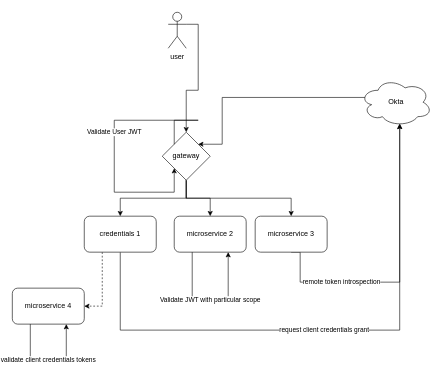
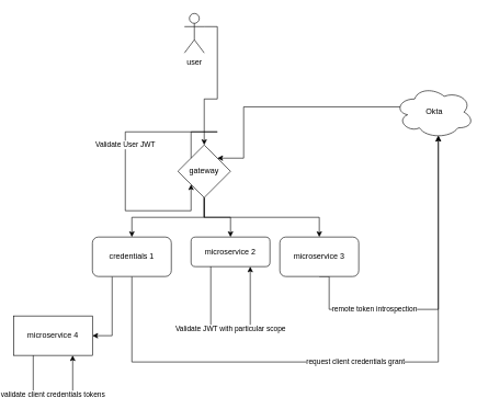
  <mxCell id="0" />
  <mxCell id="1" parent="0" />
  <mxCell id="2" style="edgeStyle=orthogonalEdgeStyle;rounded=0;orthogonalLoop=1;jettySize=auto;html=1;exitX=1;exitY=0.333;exitDx=0;exitDy=0;exitPerimeter=0;entryX=0.5;entryY=0;entryDx=0;entryDy=0;" edge="1" parent="1" source="3" target="7"><mxGeometry relative="1" as="geometry" /></mxCell>
  <mxCell id="3" value="user" style="shape=umlActor;verticalLabelPosition=bottom;verticalAlign=top;html=1;outlineConnect=0;" parent="1" vertex="1"><mxGeometry x="280" y="20" width="30" height="60" as="geometry" /></mxCell>
  <mxCell id="4" style="edgeStyle=orthogonalEdgeStyle;rounded=0;orthogonalLoop=1;jettySize=auto;html=1;exitX=0.5;exitY=1;exitDx=0;exitDy=0;" parent="1" source="7" target="10" edge="1"><mxGeometry relative="1" as="geometry" /></mxCell>
  <mxCell id="5" style="edgeStyle=orthogonalEdgeStyle;rounded=0;orthogonalLoop=1;jettySize=auto;html=1;exitX=0.5;exitY=1;exitDx=0;exitDy=0;" parent="1" source="7" target="11" edge="1"><mxGeometry relative="1" as="geometry" /></mxCell>
  <mxCell id="6" style="edgeStyle=orthogonalEdgeStyle;rounded=0;orthogonalLoop=1;jettySize=auto;html=1;exitX=0.5;exitY=1;exitDx=0;exitDy=0;" parent="1" source="7" target="13" edge="1"><mxGeometry relative="1" as="geometry" /></mxCell>
  <mxCell id="7" value="gateway" style="rhombus;whiteSpace=wrap;html=1;" parent="1" vertex="1"><mxGeometry x="270" y="220" width="80" height="80" as="geometry" /></mxCell>
  <mxCell id="8" value="request client credentials grant" style="edgeStyle=orthogonalEdgeStyle;rounded=0;orthogonalLoop=1;jettySize=auto;html=1;exitX=0.5;exitY=1;exitDx=0;exitDy=0;entryX=0.55;entryY=0.95;entryDx=0;entryDy=0;entryPerimeter=0;" parent="1" source="10" target="16" edge="1"><mxGeometry relative="1" as="geometry"><Array as="points"><mxPoint x="200" y="550" /><mxPoint x="666" y="550" /></Array></mxGeometry></mxCell>
- <mxCell id="9" style="edgeStyle=orthogonalEdgeStyle;rounded=0;orthogonalLoop=1;jettySize=auto;html=1;exitX=0.25;exitY=1;exitDx=0;exitDy=0;entryX=1;entryY=0.5;entryDx=0;entryDy=0;dashed=1;" parent="1" source="10" target="14" edge="1"><mxGeometry relative="1" as="geometry" /></mxCell>
+ <mxCell id="9" style="edgeStyle=orthogonalEdgeStyle;rounded=0;orthogonalLoop=1;jettySize=auto;html=1;exitX=0.25;exitY=1;exitDx=0;exitDy=0;entryX=1;entryY=0.5;entryDx=0;entryDy=0;" parent="1" source="10" target="14" edge="1"><mxGeometry relative="1" as="geometry" /></mxCell>
  <mxCell id="10" value="credentials 1" style="rounded=1;whiteSpace=wrap;html=1;" parent="1" vertex="1"><mxGeometry x="140" y="360" width="120" height="60" as="geometry" /></mxCell>
- <mxCell id="11" value="microservice 2" style="rounded=1;whiteSpace=wrap;html=1;" parent="1" vertex="1"><mxGeometry x="290" y="360" width="120" height="60" as="geometry" /></mxCell>
+ <mxCell id="11" value="microservice 2" style="rounded=1;whiteSpace=wrap;html=1;" parent="1" vertex="1"><mxGeometry x="290" y="360" width="120" height="45" as="geometry" /></mxCell>
  <mxCell id="12" value="remote token introspection" style="edgeStyle=orthogonalEdgeStyle;rounded=0;orthogonalLoop=1;jettySize=auto;html=1;exitX=0.5;exitY=1;exitDx=0;exitDy=0;entryX=0.55;entryY=0.95;entryDx=0;entryDy=0;entryPerimeter=0;" parent="1" source="13" target="16" edge="1"><mxGeometry x="-0.458" relative="1" as="geometry"><Array as="points"><mxPoint x="500" y="470" /><mxPoint x="666" y="470" /></Array><mxPoint as="offset" /></mxGeometry></mxCell>
  <mxCell id="13" value="microservice 3" style="rounded=1;whiteSpace=wrap;html=1;" parent="1" vertex="1"><mxGeometry x="425" y="360" width="120" height="60" as="geometry" /></mxCell>
- <mxCell id="14" value="microservice 4" style="rounded=1;whiteSpace=wrap;html=1;" parent="1" vertex="1"><mxGeometry x="20" y="480" width="120" height="60" as="geometry" /></mxCell>
+ <mxCell id="14" value="microservice 4" style="whiteSpace=wrap;html=1;rounded=0;" parent="1" vertex="1"><mxGeometry x="20" y="480" width="120" height="60" as="geometry" /></mxCell>
  <mxCell id="15" style="edgeStyle=orthogonalEdgeStyle;rounded=0;orthogonalLoop=1;jettySize=auto;html=1;exitX=0.07;exitY=0.4;exitDx=0;exitDy=0;exitPerimeter=0;entryX=1;entryY=0;entryDx=0;entryDy=0;" parent="1" source="16" target="7" edge="1"><mxGeometry relative="1" as="geometry"><Array as="points"><mxPoint x="370" y="162" /></Array></mxGeometry></mxCell>
  <mxCell id="16" value="Okta" style="ellipse;shape=cloud;whiteSpace=wrap;html=1;" parent="1" vertex="1"><mxGeometry x="600" y="130" width="120" height="80" as="geometry" /></mxCell>
  <mxCell id="17" value="Validate User JWT" style="edgeStyle=orthogonalEdgeStyle;rounded=0;orthogonalLoop=1;jettySize=auto;html=1;exitX=0;exitY=0;exitDx=0;exitDy=0;entryX=0;entryY=1;entryDx=0;entryDy=0;" edge="1" parent="1" source="7" target="7"><mxGeometry relative="1" as="geometry"><Array as="points"><mxPoint x="330" y="200" /><mxPoint x="190" y="200" /><mxPoint x="190" y="320" /><mxPoint x="330" y="320" /></Array></mxGeometry></mxCell>
  <mxCell id="18" value="Validate JWT with particular scope" style="edgeStyle=orthogonalEdgeStyle;rounded=0;orthogonalLoop=1;jettySize=auto;html=1;exitX=0.25;exitY=1;exitDx=0;exitDy=0;entryX=0.75;entryY=1;entryDx=0;entryDy=0;" edge="1" parent="1" source="11" target="11"><mxGeometry relative="1" as="geometry"><Array as="points"><mxPoint x="320" y="500" /><mxPoint x="380" y="500" /></Array></mxGeometry></mxCell>
  <mxCell id="19" value="validate client credentials tokens" style="edgeStyle=orthogonalEdgeStyle;rounded=0;orthogonalLoop=1;jettySize=auto;html=1;exitX=0.25;exitY=1;exitDx=0;exitDy=0;entryX=0.75;entryY=1;entryDx=0;entryDy=0;" edge="1" parent="1" source="14" target="14"><mxGeometry relative="1" as="geometry"><Array as="points"><mxPoint x="50" y="600" /><mxPoint x="110" y="600" /></Array></mxGeometry></mxCell>
